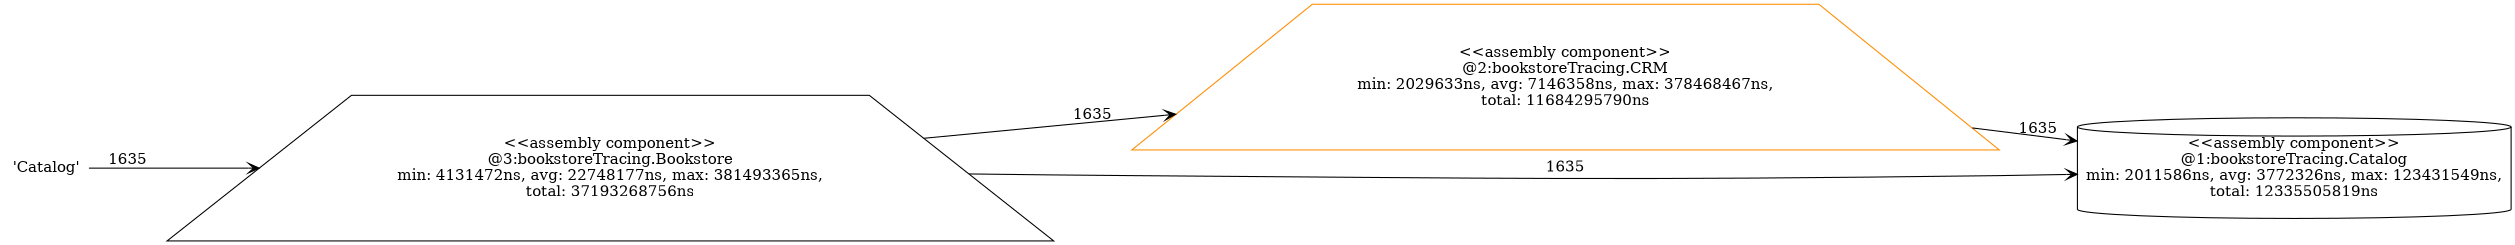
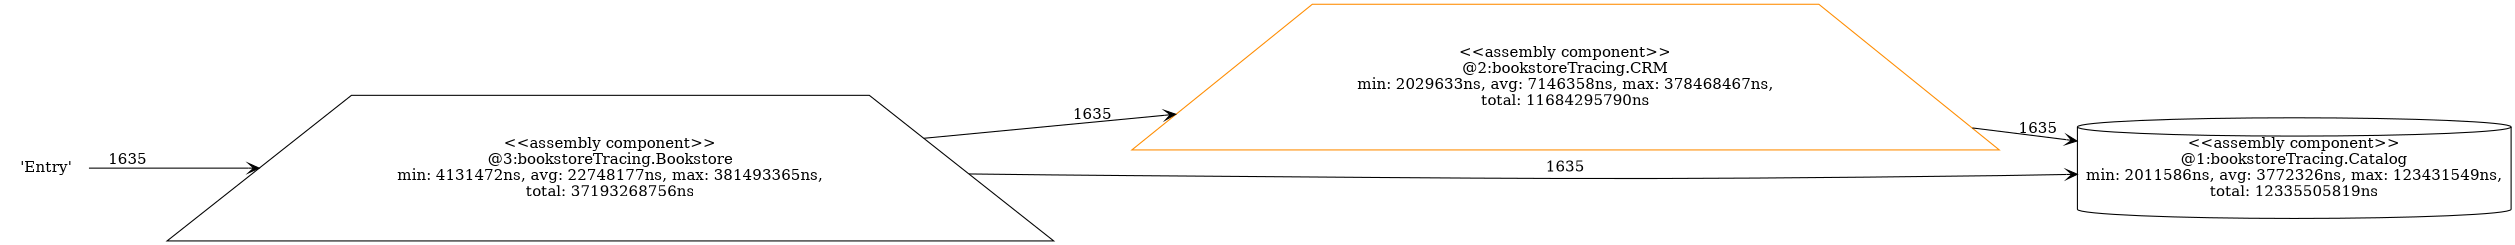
  digraph {
    rankdir=LR
    node [shape=trapezium color=black fillcolor=white style=filled]
    edge [arrowhead=open color="#000000" style=solid]
-   n1 [label="'Catalog'" shape=none color=blue fillcolor="" style=""]
+   n1 [label="'Entry'" shape=none color=blue fillcolor="" style=""]
    n2 [label="<<assembly component>>\n@3:bookstoreTracing.Bookstore\nmin: 4131472ns, avg: 22748177ns, max: 381493365ns,\ntotal: 37193268756ns"]
    n3 [color=darkorange label="<<assembly component>>\n@2:bookstoreTracing.CRM\nmin: 2029633ns, avg: 7146358ns, max: 378468467ns,\ntotal: 11684295790ns"]
    n4 [label="<<assembly component>>\n@1:bookstoreTracing.Catalog\nmin: 2011586ns, avg: 3772326ns, max: 123431549ns,\ntotal: 12335505819ns" shape=cylinder]
    n1 -> n2 [label=1635]
    n2 -> n3 [label=1635]
    n2 -> n4 [label=1635]
    n3 -> n4 [label=1635]
  }
